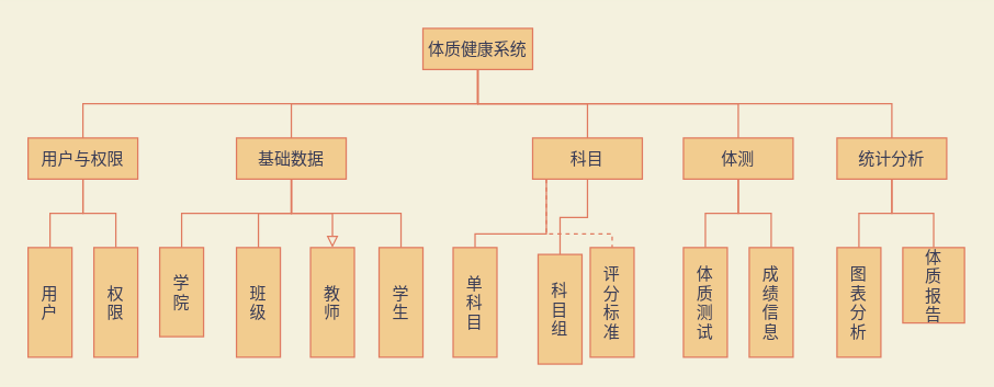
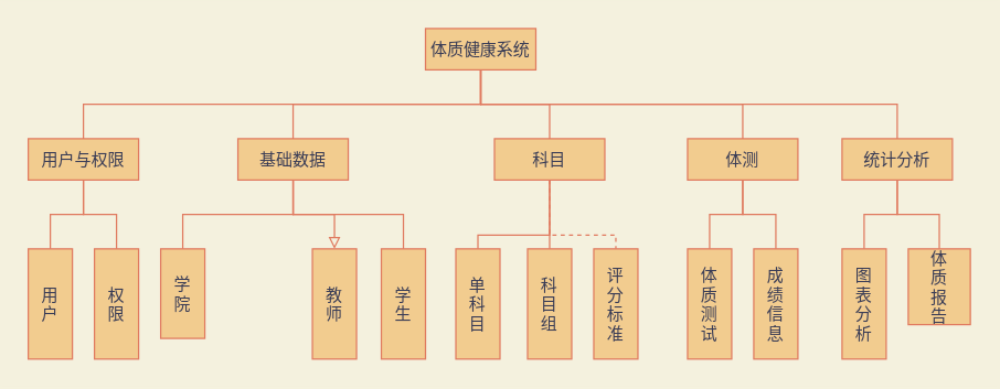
  <mxCell id="0" />
  <mxCell id="1" parent="0" />
  <mxCell id="2" value="用户与权限" style="rounded=0;fontSize=12;fillColor=#F2CC8F;strokeColor=#E07A5F;fontColor=#393C56;" vertex="1" parent="1"><mxGeometry x="20" y="100" width="80" height="30" as="geometry" /></mxCell>
  <mxCell id="3" value="" style="edgeStyle=elbowEdgeStyle;elbow=vertical;fontSize=12;rounded=0;endArrow=none;endFill=0;labelBackgroundColor=#F4F1DE;strokeColor=#E07A5F;fontColor=#393C56;" edge="1" target="2" parent="1"><mxGeometry relative="1" as="geometry"><mxPoint x="348" y="50" as="sourcePoint" /></mxGeometry></mxCell>
  <mxCell id="4" value="基础数据" style="rounded=0;fontSize=12;fillColor=#F2CC8F;strokeColor=#E07A5F;fontColor=#393C56;" vertex="1" parent="1"><mxGeometry x="172" y="100" width="80" height="30" as="geometry" /></mxCell>
  <mxCell id="5" value="" style="edgeStyle=elbowEdgeStyle;elbow=vertical;fontSize=12;endArrow=none;endFill=0;rounded=0;labelBackgroundColor=#F4F1DE;strokeColor=#E07A5F;fontColor=#393C56;" edge="1" target="4" parent="1"><mxGeometry relative="1" as="geometry"><mxPoint x="348" y="50" as="sourcePoint" /></mxGeometry></mxCell>
- <mxCell id="6" value="科目" style="rounded=0;fontSize=12;fillColor=#F2CC8F;strokeColor=#E07A5F;fontColor=#393C56;" vertex="1" parent="1"><mxGeometry x="388" y="100" width="80" height="30" as="geometry" /></mxCell>
+ <mxCell id="6" value="科目" style="rounded=0;fontSize=12;fillColor=#F2CC8F;strokeColor=#E07A5F;fontColor=#393C56;" vertex="1" parent="1"><mxGeometry x="358" y="100" width="80" height="30" as="geometry" /></mxCell>
  <mxCell id="7" value="" style="edgeStyle=elbowEdgeStyle;elbow=vertical;fontSize=12;endArrow=none;endFill=0;rounded=0;labelBackgroundColor=#F4F1DE;strokeColor=#E07A5F;fontColor=#393C56;" edge="1" target="6" parent="1"><mxGeometry relative="1" as="geometry"><mxPoint x="348" y="50" as="sourcePoint" /></mxGeometry></mxCell>
  <mxCell id="8" value="体测" style="rounded=0;fontSize=12;fillColor=#F2CC8F;strokeColor=#E07A5F;fontColor=#393C56;" vertex="1" parent="1"><mxGeometry x="498" y="100" width="80" height="30" as="geometry" /></mxCell>
  <mxCell id="9" value="" style="edgeStyle=elbowEdgeStyle;elbow=vertical;fontSize=12;endArrow=none;endFill=0;rounded=0;labelBackgroundColor=#F4F1DE;strokeColor=#E07A5F;fontColor=#393C56;" edge="1" target="8" parent="1"><mxGeometry relative="1" as="geometry"><mxPoint x="348" y="50" as="sourcePoint" /></mxGeometry></mxCell>
  <mxCell id="10" value="统计分析" style="rounded=0;fontSize=12;fillColor=#F2CC8F;strokeColor=#E07A5F;fontColor=#393C56;" vertex="1" parent="1"><mxGeometry x="610" y="100" width="80" height="30" as="geometry" /></mxCell>
  <mxCell id="11" value="" style="edgeStyle=elbowEdgeStyle;elbow=vertical;fontSize=12;endArrow=none;endFill=0;rounded=0;labelBackgroundColor=#F4F1DE;strokeColor=#E07A5F;fontColor=#393C56;" edge="1" target="10" parent="1"><mxGeometry relative="1" as="geometry"><mxPoint x="348" y="50" as="sourcePoint" /><Array as="points"><mxPoint x="290" y="75" /></Array></mxGeometry></mxCell>
  <mxCell id="12" value="用&#10;户" style="rounded=0;fontSize=12;fillColor=#F2CC8F;strokeColor=#E07A5F;fontColor=#393C56;" vertex="1" parent="1"><mxGeometry x="20" y="180" width="32" height="80" as="geometry" /></mxCell>
  <mxCell id="13" value="" style="edgeStyle=orthogonalEdgeStyle;elbow=vertical;fontSize=12;rounded=0;endArrow=none;endFill=0;labelBackgroundColor=#F4F1DE;strokeColor=#E07A5F;fontColor=#393C56;" edge="1" source="2" target="12" parent="1"><mxGeometry relative="1" as="geometry" /></mxCell>
  <mxCell id="14" value="权&#10;限" style="rounded=0;fontSize=12;fillColor=#F2CC8F;strokeColor=#E07A5F;fontColor=#393C56;" vertex="1" parent="1"><mxGeometry x="68" y="180" width="32" height="80" as="geometry" /></mxCell>
  <mxCell id="15" value="" style="edgeStyle=orthogonalEdgeStyle;elbow=vertical;fontSize=12;strokeColor=#E07A5F;rounded=0;endArrow=none;endFill=0;labelBackgroundColor=#F4F1DE;fontColor=#393C56;" edge="1" source="2" target="14" parent="1"><mxGeometry relative="1" as="geometry" /></mxCell>
  <mxCell id="16" value="学&#10;院" style="rounded=0;fontSize=12;fillColor=#F2CC8F;strokeColor=#E07A5F;fontColor=#393C56;" vertex="1" parent="1"><mxGeometry x="116" y="180" width="32" height="65" as="geometry" /></mxCell>
  <mxCell id="17" value="" style="edgeStyle=elbowEdgeStyle;elbow=vertical;fontSize=12;rounded=0;endArrow=none;endFill=0;labelBackgroundColor=#F4F1DE;strokeColor=#E07A5F;fontColor=#393C56;" edge="1" source="4" target="16" parent="1"><mxGeometry relative="1" as="geometry" /></mxCell>
- <mxCell id="18" value="班&#10;级" style="rounded=0;fontSize=12;fillColor=#F2CC8F;strokeColor=#E07A5F;fontColor=#393C56;" vertex="1" parent="1"><mxGeometry x="172" y="180" width="32" height="80" as="geometry" /></mxCell>
- <mxCell id="19" value="" style="edgeStyle=elbowEdgeStyle;elbow=vertical;fontSize=12;rounded=0;endArrow=none;endFill=0;labelBackgroundColor=#F4F1DE;strokeColor=#E07A5F;fontColor=#393C56;" edge="1" source="4" target="18" parent="1"><mxGeometry relative="1" as="geometry" /></mxCell>
  <mxCell id="20" value="教&#10;师" style="rounded=0;fontSize=12;fillColor=#F2CC8F;strokeColor=#E07A5F;fontColor=#393C56;" vertex="1" parent="1"><mxGeometry x="226" y="180" width="32" height="80" as="geometry" /></mxCell>
  <mxCell id="21" value="" style="edgeStyle=elbowEdgeStyle;elbow=vertical;fontSize=12;rounded=0;endArrow=block;endFill=0;labelBackgroundColor=#F4F1DE;strokeColor=#E07A5F;fontColor=#393C56;" edge="1" source="4" target="20" parent="1"><mxGeometry relative="1" as="geometry" /></mxCell>
  <mxCell id="22" value="学&#10;生" style="rounded=0;fontSize=12;fillColor=#F2CC8F;strokeColor=#E07A5F;fontColor=#393C56;" vertex="1" parent="1"><mxGeometry x="276" y="180" width="32" height="80" as="geometry" /></mxCell>
  <mxCell id="23" value="" style="edgeStyle=elbowEdgeStyle;elbow=vertical;fontSize=12;rounded=0;endArrow=none;endFill=0;labelBackgroundColor=#F4F1DE;strokeColor=#E07A5F;fontColor=#393C56;" edge="1" source="4" target="22" parent="1"><mxGeometry relative="1" as="geometry" /></mxCell>
  <mxCell id="24" value="单&#10;科&#10;目" style="rounded=0;fontSize=12;fillColor=#F2CC8F;strokeColor=#E07A5F;fontColor=#393C56;" vertex="1" parent="1"><mxGeometry x="330" y="180" width="32" height="80" as="geometry" /></mxCell>
  <mxCell id="25" value="" style="edgeStyle=elbowEdgeStyle;elbow=vertical;fontSize=12;endArrow=none;endFill=0;rounded=0;entryX=0.5;entryY=0;entryDx=0;entryDy=0;labelBackgroundColor=#F4F1DE;strokeColor=#E07A5F;fontColor=#393C56;" edge="1" source="6" target="24" parent="1"><mxGeometry relative="1" as="geometry"><Array as="points"><mxPoint x="398" y="170" /><mxPoint x="356" y="150" /><mxPoint x="330" y="170" /></Array></mxGeometry></mxCell>
- <mxCell id="26" value="科&#10;目&#10;组" style="rounded=0;fontSize=12;fillColor=#F2CC8F;strokeColor=#E07A5F;fontColor=#393C56;" vertex="1" parent="1"><mxGeometry x="392" y="185" width="32" height="80" as="geometry" /></mxCell>
+ <mxCell id="26" value="科&#10;目&#10;组" style="rounded=0;fontSize=12;fillColor=#F2CC8F;strokeColor=#E07A5F;fontColor=#393C56;" vertex="1" parent="1"><mxGeometry x="382" y="180" width="32" height="80" as="geometry" /></mxCell>
  <mxCell id="27" value="" style="edgeStyle=elbowEdgeStyle;elbow=vertical;fontSize=12;endArrow=none;endFill=0;rounded=0;labelBackgroundColor=#F4F1DE;strokeColor=#E07A5F;fontColor=#393C56;" edge="1" source="6" target="26" parent="1"><mxGeometry relative="1" as="geometry" /></mxCell>
  <mxCell id="28" value="评&#10;分&#10;标&#10;准" style="rounded=0;fontSize=12;fillColor=#F2CC8F;strokeColor=#E07A5F;fontColor=#393C56;" vertex="1" parent="1"><mxGeometry x="430" y="180" width="32" height="80" as="geometry" /></mxCell>
  <mxCell id="29" value="" style="edgeStyle=elbowEdgeStyle;elbow=vertical;fontSize=12;endArrow=none;endFill=0;rounded=0;labelBackgroundColor=#F4F1DE;strokeColor=#E07A5F;fontColor=#393C56;dashed=1;" edge="1" source="6" target="28" parent="1"><mxGeometry relative="1" as="geometry"><Array as="points"><mxPoint x="398" y="170" /><mxPoint x="380" y="140" /></Array></mxGeometry></mxCell>
  <mxCell id="30" value="体&#10;质&#10;测&#10;试" style="rounded=0;fontSize=12;fillColor=#F2CC8F;strokeColor=#E07A5F;fontColor=#393C56;" vertex="1" parent="1"><mxGeometry x="498" y="180" width="32" height="80" as="geometry" /></mxCell>
  <mxCell id="31" value="" style="edgeStyle=elbowEdgeStyle;elbow=vertical;fontSize=12;endArrow=none;endFill=0;rounded=0;labelBackgroundColor=#F4F1DE;strokeColor=#E07A5F;fontColor=#393C56;" edge="1" source="8" target="30" parent="1"><mxGeometry relative="1" as="geometry" /></mxCell>
  <mxCell id="32" value="成&#10;绩&#10;信&#10;息" style="rounded=0;fontSize=12;fillColor=#F2CC8F;strokeColor=#E07A5F;fontColor=#393C56;" vertex="1" parent="1"><mxGeometry x="546" y="180" width="32" height="80" as="geometry" /></mxCell>
  <mxCell id="33" value="" style="edgeStyle=elbowEdgeStyle;elbow=vertical;fontSize=12;endArrow=none;endFill=0;rounded=0;labelBackgroundColor=#F4F1DE;strokeColor=#E07A5F;fontColor=#393C56;" edge="1" source="8" target="32" parent="1"><mxGeometry relative="1" as="geometry" /></mxCell>
  <mxCell id="34" value="图&#10;表&#10;分&#10;析" style="rounded=0;fontSize=12;fillColor=#F2CC8F;strokeColor=#E07A5F;fontColor=#393C56;" vertex="1" parent="1"><mxGeometry x="610" y="180" width="32" height="80" as="geometry" /></mxCell>
  <mxCell id="35" value="" style="edgeStyle=elbowEdgeStyle;elbow=vertical;fontSize=12;endArrow=none;endFill=0;rounded=0;labelBackgroundColor=#F4F1DE;strokeColor=#E07A5F;fontColor=#393C56;" edge="1" source="10" target="34" parent="1"><mxGeometry relative="1" as="geometry" /></mxCell>
  <mxCell id="36" value="体&#10;质&#10;报&#10;告" style="rounded=0;fontSize=12;fillColor=#F2CC8F;strokeColor=#E07A5F;fontColor=#393C56;" vertex="1" parent="1"><mxGeometry x="658" y="180" width="45" height="55" as="geometry" /></mxCell>
  <mxCell id="37" value="" style="edgeStyle=elbowEdgeStyle;elbow=vertical;fontSize=12;endArrow=none;endFill=0;rounded=0;labelBackgroundColor=#F4F1DE;strokeColor=#E07A5F;fontColor=#393C56;" edge="1" target="36" parent="1"><mxGeometry relative="1" as="geometry"><mxPoint x="650" y="130" as="sourcePoint" /></mxGeometry></mxCell>
  <mxCell id="38" value="体质健康系统" style="rounded=0;fontSize=12;fillColor=#F2CC8F;strokeColor=#E07A5F;fontColor=#393C56;" vertex="1" parent="1"><mxGeometry x="308" y="20" width="80" height="30" as="geometry" /></mxCell>
